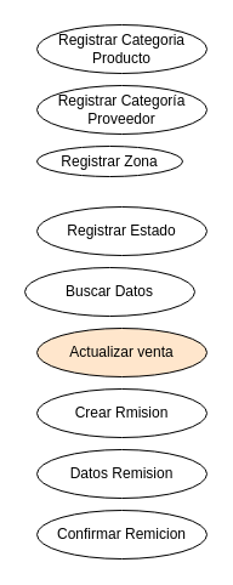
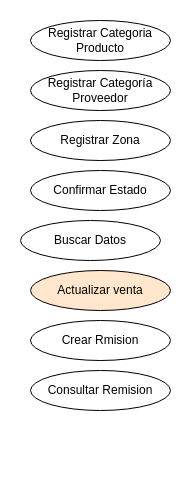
  <mxCell id="0" />
  <mxCell id="1" parent="0" />
  <mxCell id="2" value="&lt;font style=&quot;vertical-align: inherit;&quot;&gt;&lt;font style=&quot;vertical-align: inherit;&quot;&gt;Registrar Categoria Producto&lt;/font&gt;&lt;/font&gt;" style="ellipse;whiteSpace=wrap;html=1;" vertex="1" parent="1"><mxGeometry x="30" y="20" width="140" height="40" as="geometry" /></mxCell>
  <mxCell id="3" value="&lt;font style=&quot;vertical-align: inherit;&quot;&gt;&lt;font style=&quot;vertical-align: inherit;&quot;&gt;&lt;font style=&quot;vertical-align: inherit;&quot;&gt;&lt;font style=&quot;vertical-align: inherit;&quot;&gt;&lt;font style=&quot;vertical-align: inherit;&quot;&gt;&lt;font style=&quot;vertical-align: inherit;&quot;&gt;&lt;font style=&quot;vertical-align: inherit;&quot;&gt;&lt;font style=&quot;vertical-align: inherit;&quot;&gt;Registrar Categoría Proveedor&lt;/font&gt;&lt;/font&gt;&lt;/font&gt;&lt;/font&gt;&lt;/font&gt;&lt;/font&gt;&lt;/font&gt;&lt;/font&gt;" style="ellipse;whiteSpace=wrap;html=1;" vertex="1" parent="1"><mxGeometry x="30" y="70" width="140" height="40" as="geometry" /></mxCell>
- <mxCell id="4" value="&lt;font style=&quot;vertical-align: inherit;&quot;&gt;&lt;font style=&quot;vertical-align: inherit;&quot;&gt;&lt;font style=&quot;vertical-align: inherit;&quot;&gt;&lt;font style=&quot;vertical-align: inherit;&quot;&gt;&lt;font style=&quot;vertical-align: inherit;&quot;&gt;&lt;font style=&quot;vertical-align: inherit;&quot;&gt;&lt;font style=&quot;vertical-align: inherit;&quot;&gt;&lt;font style=&quot;vertical-align: inherit;&quot;&gt;Registrar Zona&lt;/font&gt;&lt;/font&gt;&lt;/font&gt;&lt;/font&gt;&lt;/font&gt;&lt;/font&gt;&lt;/font&gt;&lt;/font&gt;" style="ellipse;whiteSpace=wrap;html=1;" vertex="1" parent="1"><mxGeometry x="30" y="120" width="120" height="25" as="geometry" /></mxCell>
- <mxCell id="5" value="&lt;font style=&quot;vertical-align: inherit;&quot;&gt;&lt;font style=&quot;vertical-align: inherit;&quot;&gt;&lt;font style=&quot;vertical-align: inherit;&quot;&gt;&lt;font style=&quot;vertical-align: inherit;&quot;&gt;&lt;font style=&quot;vertical-align: inherit;&quot;&gt;&lt;font style=&quot;vertical-align: inherit;&quot;&gt;&lt;font style=&quot;vertical-align: inherit;&quot;&gt;&lt;font style=&quot;vertical-align: inherit;&quot;&gt;&lt;font style=&quot;vertical-align: inherit;&quot;&gt;&lt;font style=&quot;vertical-align: inherit;&quot;&gt;Registrar Estado&lt;/font&gt;&lt;/font&gt;&lt;/font&gt;&lt;/font&gt;&lt;/font&gt;&lt;/font&gt;&lt;/font&gt;&lt;/font&gt;&lt;/font&gt;&lt;/font&gt;" style="ellipse;whiteSpace=wrap;html=1;" vertex="1" parent="1"><mxGeometry x="30" y="170" width="140" height="40" as="geometry" /></mxCell>
+ <mxCell id="4" value="&lt;font style=&quot;vertical-align: inherit;&quot;&gt;&lt;font style=&quot;vertical-align: inherit;&quot;&gt;&lt;font style=&quot;vertical-align: inherit;&quot;&gt;&lt;font style=&quot;vertical-align: inherit;&quot;&gt;&lt;font style=&quot;vertical-align: inherit;&quot;&gt;&lt;font style=&quot;vertical-align: inherit;&quot;&gt;&lt;font style=&quot;vertical-align: inherit;&quot;&gt;&lt;font style=&quot;vertical-align: inherit;&quot;&gt;Registrar Zona&lt;/font&gt;&lt;/font&gt;&lt;/font&gt;&lt;/font&gt;&lt;/font&gt;&lt;/font&gt;&lt;/font&gt;&lt;/font&gt;" style="ellipse;whiteSpace=wrap;html=1;" vertex="1" parent="1"><mxGeometry x="30" y="120" width="140" height="40" as="geometry" /></mxCell>
+ <mxCell id="5" value="&lt;font style=&quot;vertical-align: inherit;&quot;&gt;&lt;font style=&quot;vertical-align: inherit;&quot;&gt;&lt;font style=&quot;vertical-align: inherit;&quot;&gt;&lt;font style=&quot;vertical-align: inherit;&quot;&gt;&lt;font style=&quot;vertical-align: inherit;&quot;&gt;&lt;font style=&quot;vertical-align: inherit;&quot;&gt;&lt;font style=&quot;vertical-align: inherit;&quot;&gt;&lt;font style=&quot;vertical-align: inherit;&quot;&gt;&lt;font style=&quot;vertical-align: inherit;&quot;&gt;&lt;font style=&quot;vertical-align: inherit;&quot;&gt;Confirmar Estado&lt;/font&gt;&lt;/font&gt;&lt;/font&gt;&lt;/font&gt;&lt;/font&gt;&lt;/font&gt;&lt;/font&gt;&lt;/font&gt;&lt;/font&gt;&lt;/font&gt;" style="ellipse;whiteSpace=wrap;html=1;" vertex="1" parent="1"><mxGeometry x="30" y="170" width="140" height="40" as="geometry" /></mxCell>
  <mxCell id="6" value="&lt;font style=&quot;vertical-align: inherit;&quot;&gt;&lt;font style=&quot;vertical-align: inherit;&quot;&gt;&lt;font style=&quot;vertical-align: inherit;&quot;&gt;&lt;font style=&quot;vertical-align: inherit;&quot;&gt;&lt;font style=&quot;vertical-align: inherit;&quot;&gt;&lt;font style=&quot;vertical-align: inherit;&quot;&gt;&lt;font style=&quot;vertical-align: inherit;&quot;&gt;&lt;font style=&quot;vertical-align: inherit;&quot;&gt;&lt;font style=&quot;vertical-align: inherit;&quot;&gt;&lt;font style=&quot;vertical-align: inherit;&quot;&gt;&lt;font style=&quot;vertical-align: inherit;&quot;&gt;&lt;font style=&quot;vertical-align: inherit;&quot;&gt;&lt;font style=&quot;vertical-align: inherit;&quot;&gt;&lt;font style=&quot;vertical-align: inherit;&quot;&gt;Buscar Datos&lt;/font&gt;&lt;/font&gt;&lt;/font&gt;&lt;/font&gt;&lt;/font&gt;&lt;/font&gt;&lt;/font&gt;&lt;/font&gt;&lt;/font&gt;&lt;/font&gt;&lt;/font&gt;&lt;/font&gt;&lt;/font&gt;&lt;/font&gt;" style="ellipse;whiteSpace=wrap;html=1;" vertex="1" parent="1"><mxGeometry x="20" y="220" width="140" height="40" as="geometry" /></mxCell>
  <mxCell id="7" value="&lt;font style=&quot;vertical-align: inherit;&quot;&gt;&lt;font style=&quot;vertical-align: inherit;&quot;&gt;Actualizar venta&lt;/font&gt;&lt;/font&gt;" style="ellipse;whiteSpace=wrap;html=1;fillColor=#ffe6cc;" vertex="1" parent="1"><mxGeometry x="30" y="270" width="140" height="40" as="geometry" /></mxCell>
  <mxCell id="8" value="&lt;font style=&quot;vertical-align: inherit;&quot;&gt;&lt;font style=&quot;vertical-align: inherit;&quot;&gt;Crear Rmision&lt;/font&gt;&lt;/font&gt;" style="ellipse;whiteSpace=wrap;html=1;" vertex="1" parent="1"><mxGeometry x="30" y="320" width="140" height="40" as="geometry" /></mxCell>
- <mxCell id="9" value="&lt;font style=&quot;vertical-align: inherit;&quot;&gt;&lt;font style=&quot;vertical-align: inherit;&quot;&gt;Datos Remision&lt;/font&gt;&lt;/font&gt;" style="ellipse;whiteSpace=wrap;html=1;" vertex="1" parent="1"><mxGeometry x="30" y="370" width="140" height="40" as="geometry" /></mxCell>
- <mxCell id="10" value="&lt;font style=&quot;vertical-align: inherit;&quot;&gt;&lt;font style=&quot;vertical-align: inherit;&quot;&gt;Confirmar Remicion&lt;/font&gt;&lt;/font&gt;" style="ellipse;whiteSpace=wrap;html=1;" vertex="1" parent="1"><mxGeometry x="30" y="420" width="140" height="40" as="geometry" /></mxCell>
+ <mxCell id="9" value="&lt;font style=&quot;vertical-align: inherit;&quot;&gt;&lt;font style=&quot;vertical-align: inherit;&quot;&gt;Consultar Remision&lt;/font&gt;&lt;/font&gt;" style="ellipse;whiteSpace=wrap;html=1;" vertex="1" parent="1"><mxGeometry x="30" y="370" width="140" height="40" as="geometry" /></mxCell>
